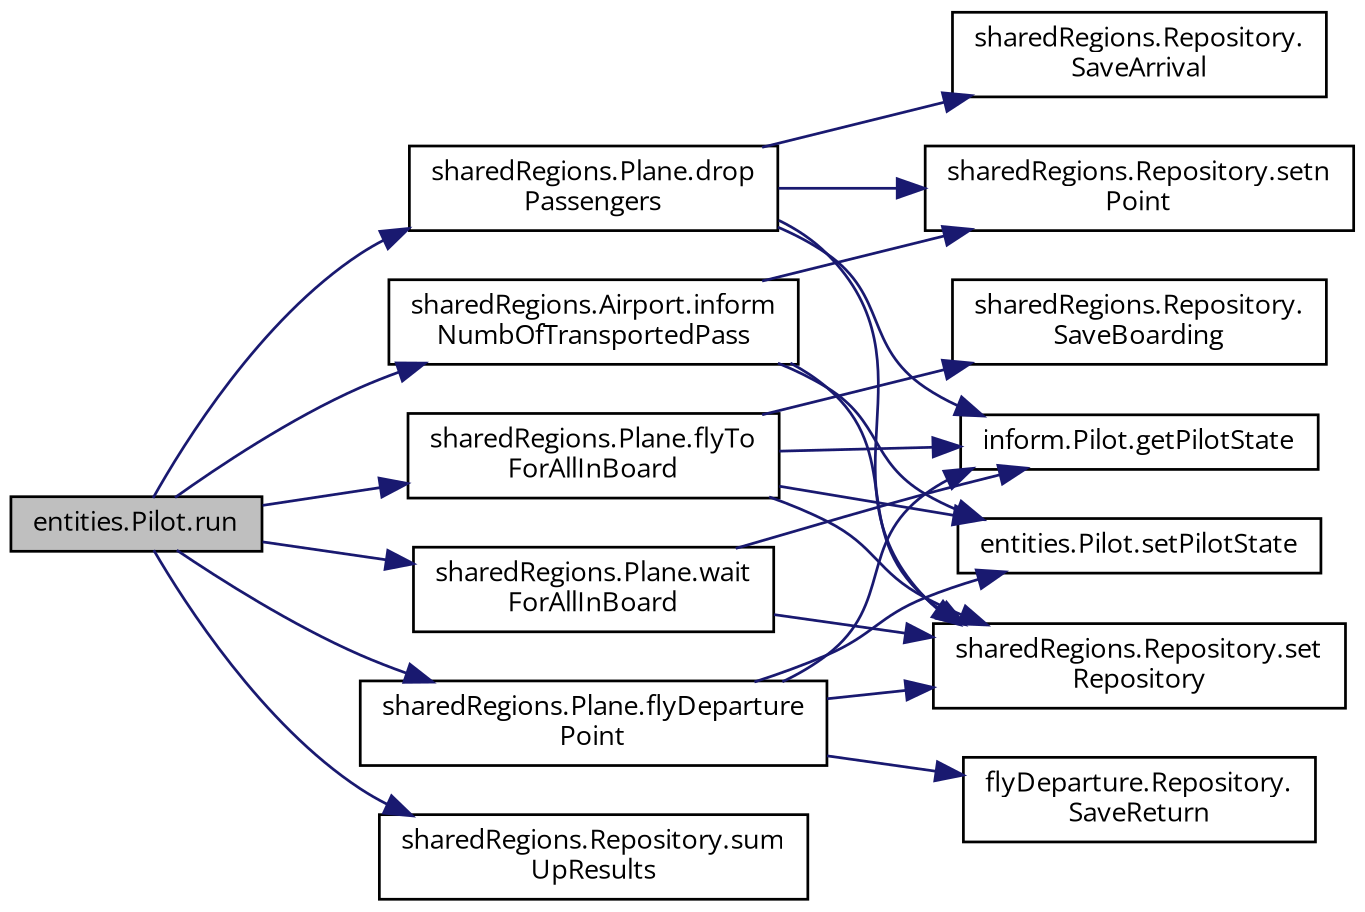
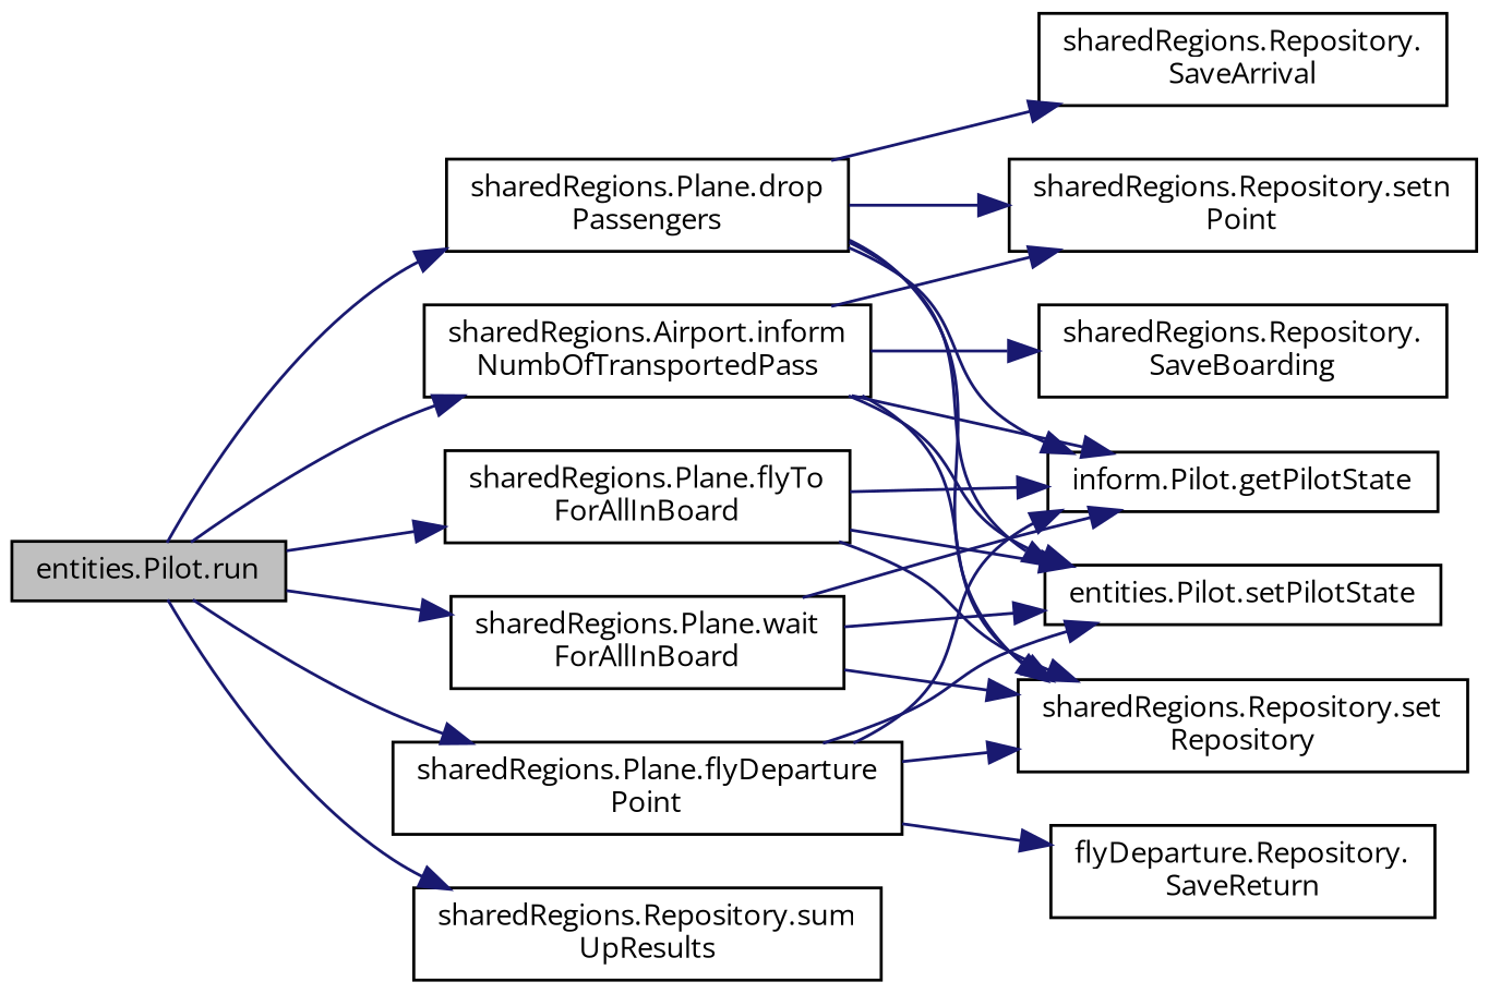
  digraph {
    fontname="Open Sans"
    rankdir=LR
    node [color=black fillcolor=white fontname="Open Sans" fontsize=10 shape=record style=filled]
    edge [color=midnightblue fontname="Open Sans" fontsize=10 labelfontname=Helvetica labelfontsize=10 style=solid]
    n1 [fillcolor=grey75 fontcolor=black height=0.2 label="entities.Pilot.run" width=0.4]
    n2 [height=0.2 label="sharedRegions.Airport.inform\lNumbOfTransportedPass" width=0.4]
    n3 [height=0.2 label="sharedRegions.Plane.wait\lForAllInBoard" width=0.4]
    n4 [height=0.2 label="sharedRegions.Plane.flyTo\lForAllInBoard" width=0.4]
    n5 [height=0.2 label="sharedRegions.Plane.drop\lPassengers" width=0.4]
    n6 [height=0.2 label="sharedRegions.Plane.flyDeparture\lPoint" width=0.4]
    n7 [height=0.2 label="sharedRegions.Repository.sum\lUpResults" width=0.4]
    n8 [height=0.2 label="sharedRegions.Repository.setn\lPoint" width=0.4]
    n9 [height=0.2 label="sharedRegions.Repository.\lSaveBoarding" width=0.4]
    n10 [height=0.2 label="entities.Pilot.setPilotState" width=0.4]
    n11 [height=0.2 label="sharedRegions.Repository.set\lRepository" width=0.4]
    n12 [height=0.2 label="inform.Pilot.getPilotState" width=0.4]
    n13 [height=0.2 label="sharedRegions.Repository.\lSaveArrival" width=0.4]
    n14 [height=0.2 label="flyDeparture.Repository.\lSaveReturn" width=0.4]
    n1 -> n2
    n1 -> n3
    n1 -> n4
    n1 -> n5
    n1 -> n6
    n1 -> n7
    n2 -> n8
-   n4 -> n9
+   n2 -> n9
    n2 -> n10
    n2 -> n11
+   n2 -> n12
+   n3 -> n10
    n3 -> n11
    n3 -> n12
    n4 -> n10
    n4 -> n11
    n4 -> n12
    n5 -> n8
+   n5 -> n10
    n5 -> n11
    n5 -> n12
    n5 -> n13
    n6 -> n10
    n6 -> n11
    n6 -> n12
    n6 -> n14
  }
